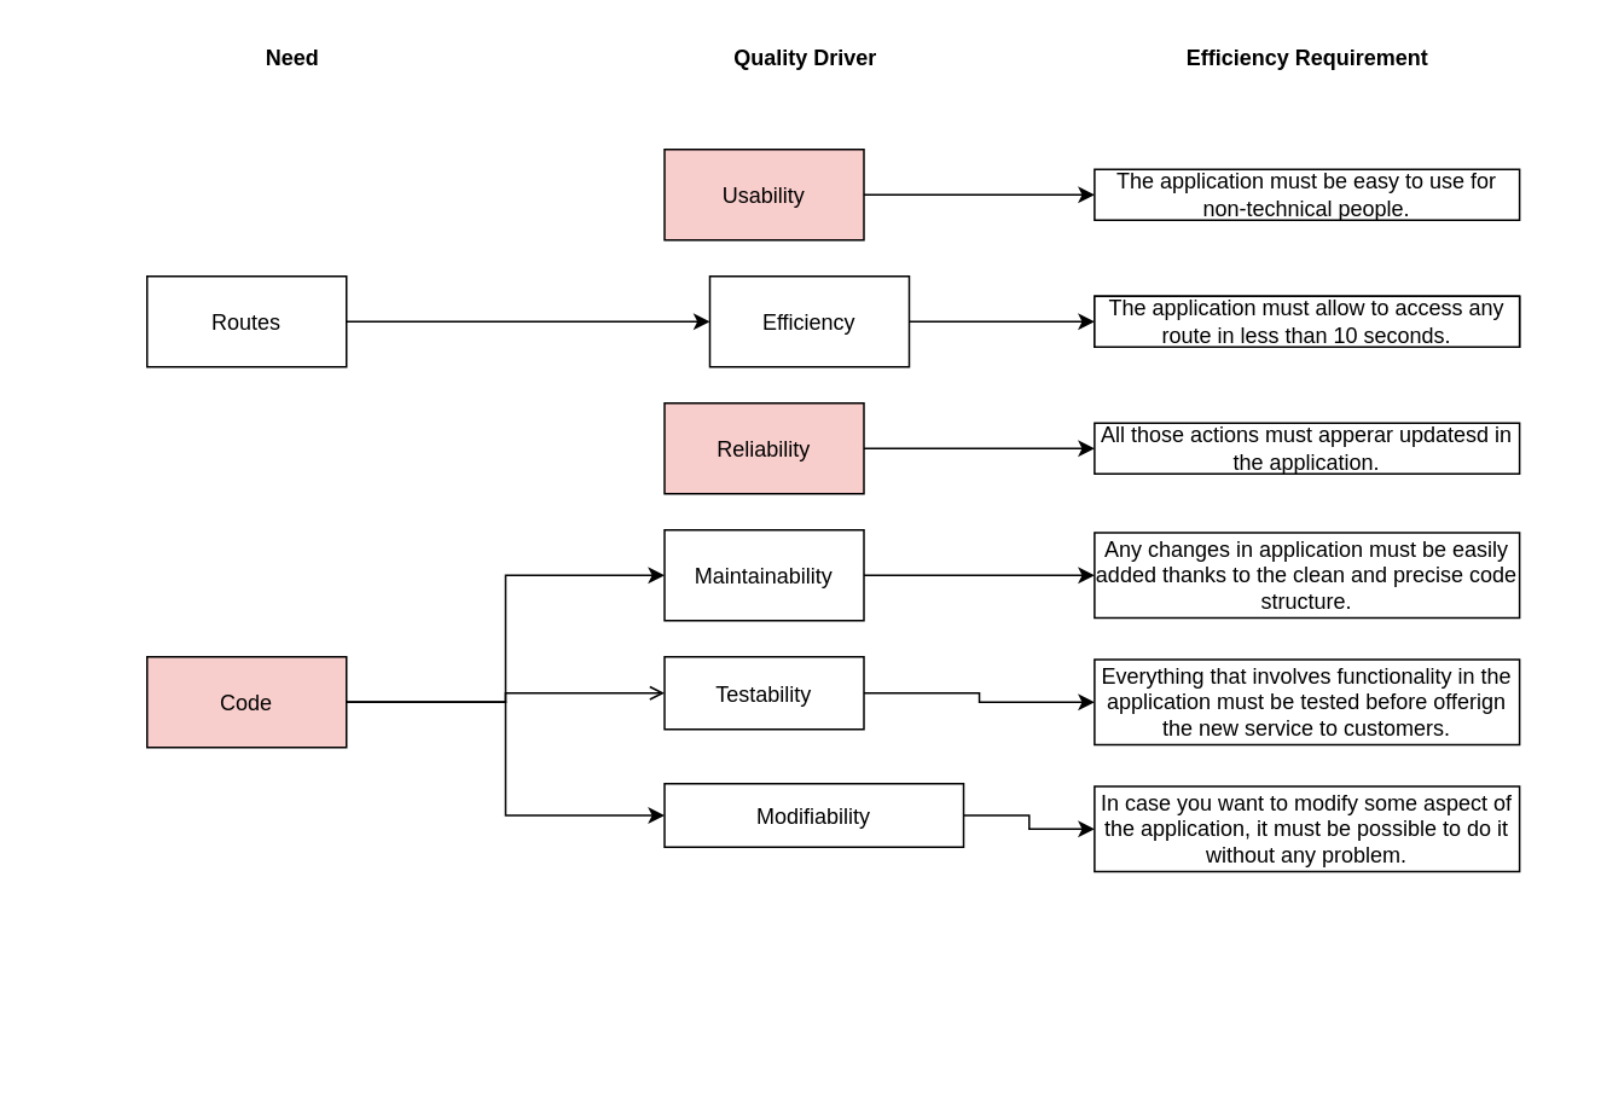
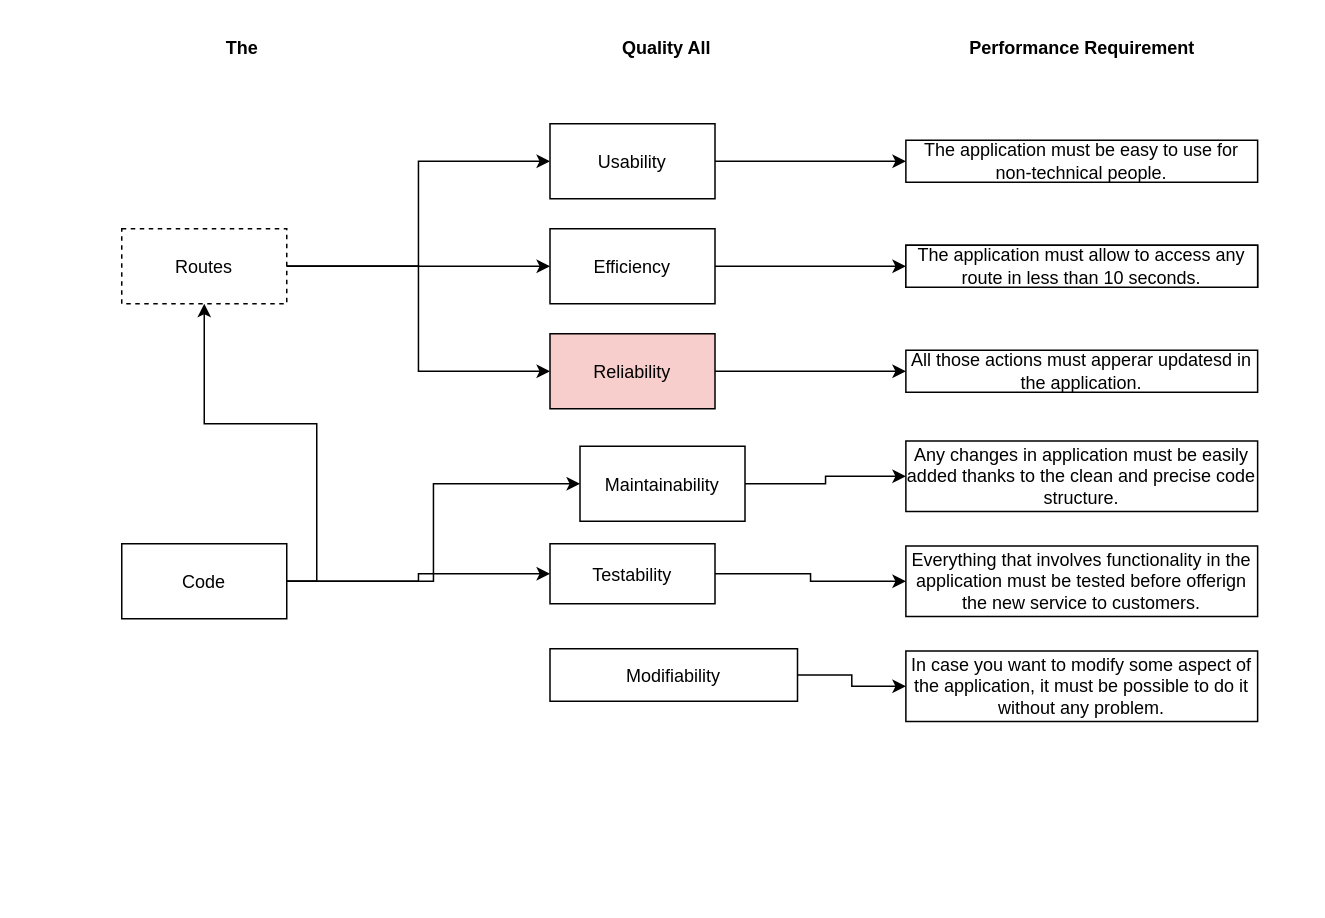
  <mxCell id="0" />
  <mxCell id="1" parent="0" />
- <mxCell id="2" value="Need" style="swimlane;whiteSpace=wrap;strokeColor=none;" parent="1" vertex="1"><mxGeometry x="20.5" y="20" width="280" height="570" as="geometry" /></mxCell>
- <mxCell id="3" value="Routes" style="" parent="2" vertex="1"><mxGeometry x="60" y="132" width="110" height="50" as="geometry" /></mxCell>
- <mxCell id="4" value="Code" style="fillColor=#f8cecc;" parent="2" vertex="1"><mxGeometry x="60" y="342" width="110" height="50" as="geometry" /></mxCell>
- <mxCell id="5" value="Quality Driver" style="swimlane;whiteSpace=wrap;strokeColor=none;" parent="1" vertex="1"><mxGeometry x="300.5" y="20" width="285.5" height="570" as="geometry" /></mxCell>
+ <mxCell id="2" value="The" style="swimlane;whiteSpace=wrap;strokeColor=none;" parent="1" vertex="1"><mxGeometry x="20.5" y="20" width="280" height="570" as="geometry" /></mxCell>
+ <mxCell id="3" value="Routes" style="dashed=1;" parent="2" vertex="1"><mxGeometry x="60" y="132" width="110" height="50" as="geometry" /></mxCell>
+ <mxCell id="4" value="Code" style="" parent="2" vertex="1"><mxGeometry x="60" y="342" width="110" height="50" as="geometry" /></mxCell>
+ <mxCell id="5" value="Quality All" style="swimlane;whiteSpace=wrap;strokeColor=none;" parent="1" vertex="1"><mxGeometry x="300.5" y="20" width="285.5" height="570" as="geometry" /></mxCell>
  <mxCell id="6" value="no" style="edgeStyle=elbowEdgeStyle;elbow=horizontal;align=left;verticalAlign=top;endArrow=open;endSize=8;strokeColor=#FF0000;endFill=1;rounded=0" parent="5" edge="1"><mxGeometry x="-1" relative="1" as="geometry"><mxPoint x="190.5" y="325" as="targetPoint" /></mxGeometry></mxCell>
  <mxCell id="7" value="Any changes in application must be easily added thanks to the clean and precise code structure." style="rounded=0;whiteSpace=wrap;html=1;" vertex="1" parent="5"><mxGeometry x="302.75" y="273.5" width="234.5" height="47" as="geometry" /></mxCell>
  <mxCell id="8" style="edgeStyle=orthogonalEdgeStyle;rounded=0;orthogonalLoop=1;jettySize=auto;html=1;exitX=1;exitY=0.5;exitDx=0;exitDy=0;" edge="1" parent="5" source="9" target="7"><mxGeometry relative="1" as="geometry" /></mxCell>
- <mxCell id="9" value="Maintainability" style="" vertex="1" parent="5"><mxGeometry x="65.5" y="272" width="110" height="50" as="geometry" /></mxCell>
+ <mxCell id="9" value="Maintainability" style="" vertex="1" parent="5"><mxGeometry x="85.5" y="277" width="110" height="50" as="geometry" /></mxCell>
  <mxCell id="10" style="edgeStyle=orthogonalEdgeStyle;rounded=0;orthogonalLoop=1;jettySize=auto;html=1;exitX=1;exitY=0.5;exitDx=0;exitDy=0;entryX=0;entryY=0.5;entryDx=0;entryDy=0;" edge="1" parent="5" source="11" target="15"><mxGeometry relative="1" as="geometry" /></mxCell>
  <mxCell id="11" value="Testability" style="" vertex="1" parent="5"><mxGeometry x="65.5" y="342" width="110" height="40" as="geometry" /></mxCell>
  <mxCell id="12" value="In case you want to modify some aspect of the application, it must be possible to do it without any problem." style="rounded=0;whiteSpace=wrap;html=1;" vertex="1" parent="5"><mxGeometry x="302.75" y="413.5" width="234.5" height="47" as="geometry" /></mxCell>
  <mxCell id="13" style="edgeStyle=orthogonalEdgeStyle;rounded=0;orthogonalLoop=1;jettySize=auto;html=1;exitX=1;exitY=0.5;exitDx=0;exitDy=0;entryX=0;entryY=0.5;entryDx=0;entryDy=0;" edge="1" parent="5" source="14" target="12"><mxGeometry relative="1" as="geometry" /></mxCell>
  <mxCell id="14" value="Modifiability" style="" vertex="1" parent="5"><mxGeometry x="65.5" y="412" width="165" height="35" as="geometry" /></mxCell>
  <mxCell id="15" value="Everything that involves functionality in the application must be tested before offerign the new service to customers." style="rounded=0;whiteSpace=wrap;html=1;" vertex="1" parent="5"><mxGeometry x="302.75" y="343.5" width="234.5" height="47" as="geometry" /></mxCell>
- <mxCell id="16" value="Efficiency Requirement" style="swimlane;whiteSpace=wrap;strokeColor=none;" parent="1" vertex="1"><mxGeometry x="580.5" y="20" width="280" height="570" as="geometry" /></mxCell>
+ <mxCell id="16" value="Performance Requirement" style="swimlane;whiteSpace=wrap;strokeColor=none;" parent="1" vertex="1"><mxGeometry x="580.5" y="20" width="280" height="570" as="geometry" /></mxCell>
  <mxCell id="17" value="" style="endArrow=open;strokeColor=#FF0000;endFill=1;rounded=0" parent="16" edge="1"><mxGeometry relative="1" as="geometry"><mxPoint x="145" y="455" as="sourcePoint" /></mxGeometry></mxCell>
  <mxCell id="18" value="The application must be easy to use for non-technical people." style="rounded=0;whiteSpace=wrap;html=1;" vertex="1" parent="16"><mxGeometry x="22.75" y="73" width="234.5" height="28" as="geometry" /></mxCell>
  <mxCell id="19" style="edgeStyle=orthogonalEdgeStyle;rounded=0;orthogonalLoop=1;jettySize=auto;html=1;exitX=1;exitY=0.5;exitDx=0;exitDy=0;entryX=0;entryY=0.5;entryDx=0;entryDy=0;" edge="1" parent="1" source="20" target="18"><mxGeometry relative="1" as="geometry" /></mxCell>
- <mxCell id="20" value="Usability" style="fillColor=#f8cecc;" parent="1" vertex="1"><mxGeometry x="366" y="82" width="110" height="50" as="geometry" /></mxCell>
+ <mxCell id="20" value="Usability" style="" parent="1" vertex="1"><mxGeometry x="366" y="82" width="110" height="50" as="geometry" /></mxCell>
+ <mxCell id="21" style="edgeStyle=orthogonalEdgeStyle;rounded=0;orthogonalLoop=1;jettySize=auto;html=1;exitX=1;exitY=0.5;exitDx=0;exitDy=0;entryX=0;entryY=0.5;entryDx=0;entryDy=0;" edge="1" parent="1" source="3" target="20"><mxGeometry relative="1" as="geometry" /></mxCell>
  <mxCell id="22" value="The application must allow to access any route in less than 10 seconds." style="rounded=0;whiteSpace=wrap;html=1;" vertex="1" parent="1"><mxGeometry x="603.25" y="163" width="234.5" height="28" as="geometry" /></mxCell>
  <mxCell id="23" style="edgeStyle=orthogonalEdgeStyle;rounded=0;orthogonalLoop=1;jettySize=auto;html=1;exitX=1;exitY=0.5;exitDx=0;exitDy=0;entryX=0;entryY=0.5;entryDx=0;entryDy=0;" edge="1" parent="1" source="24" target="22"><mxGeometry relative="1" as="geometry" /></mxCell>
- <mxCell id="24" value="Efficiency" style="" vertex="1" parent="1"><mxGeometry x="391" y="152" width="110" height="50" as="geometry" /></mxCell>
+ <mxCell id="24" value="Efficiency" style="" vertex="1" parent="1"><mxGeometry x="366" y="152" width="110" height="50" as="geometry" /></mxCell>
  <mxCell id="25" value="All those actions must apperar updatesd in the application." style="rounded=0;whiteSpace=wrap;html=1;" vertex="1" parent="1"><mxGeometry x="603.25" y="233" width="234.5" height="28" as="geometry" /></mxCell>
  <mxCell id="26" style="edgeStyle=orthogonalEdgeStyle;rounded=0;orthogonalLoop=1;jettySize=auto;html=1;exitX=1;exitY=0.5;exitDx=0;exitDy=0;entryX=0;entryY=0.5;entryDx=0;entryDy=0;" edge="1" parent="1" source="27" target="25"><mxGeometry relative="1" as="geometry" /></mxCell>
  <mxCell id="27" value="Reliability" style="fillColor=#f8cecc;" vertex="1" parent="1"><mxGeometry x="366" y="222" width="110" height="50" as="geometry" /></mxCell>
  <mxCell id="28" style="edgeStyle=orthogonalEdgeStyle;rounded=0;orthogonalLoop=1;jettySize=auto;html=1;exitX=1;exitY=0.5;exitDx=0;exitDy=0;entryX=0;entryY=0.5;entryDx=0;entryDy=0;" edge="1" parent="1" source="3" target="24"><mxGeometry relative="1" as="geometry" /></mxCell>
+ <mxCell id="29" style="edgeStyle=orthogonalEdgeStyle;rounded=0;orthogonalLoop=1;jettySize=auto;html=1;exitX=1;exitY=0.5;exitDx=0;exitDy=0;entryX=0;entryY=0.5;entryDx=0;entryDy=0;" edge="1" parent="1" source="3" target="27"><mxGeometry relative="1" as="geometry" /></mxCell>
  <mxCell id="30" value="The application must allow to access any route in less than 10 seconds." style="rounded=0;whiteSpace=wrap;html=1;" vertex="1" parent="1"><mxGeometry x="603.25" y="163" width="234.5" height="28" as="geometry" /></mxCell>
  <mxCell id="31" style="edgeStyle=orthogonalEdgeStyle;rounded=0;orthogonalLoop=1;jettySize=auto;html=1;exitX=1;exitY=0.5;exitDx=0;exitDy=0;entryX=0;entryY=0.5;entryDx=0;entryDy=0;" edge="1" parent="1" source="4" target="9"><mxGeometry relative="1" as="geometry" /></mxCell>
- <mxCell id="32" style="edgeStyle=orthogonalEdgeStyle;rounded=0;orthogonalLoop=1;jettySize=auto;html=1;exitX=1;exitY=0.5;exitDx=0;exitDy=0;endArrow=open;" edge="1" parent="1" source="4" target="11"><mxGeometry relative="1" as="geometry" /></mxCell>
- <mxCell id="33" style="edgeStyle=orthogonalEdgeStyle;rounded=0;orthogonalLoop=1;jettySize=auto;html=1;exitX=1;exitY=0.5;exitDx=0;exitDy=0;entryX=0;entryY=0.5;entryDx=0;entryDy=0;" edge="1" parent="1" source="4" target="14"><mxGeometry relative="1" as="geometry" /></mxCell>
+ <mxCell id="32" style="edgeStyle=orthogonalEdgeStyle;rounded=0;orthogonalLoop=1;jettySize=auto;html=1;exitX=1;exitY=0.5;exitDx=0;exitDy=0;" edge="1" parent="1" source="4" target="11"><mxGeometry relative="1" as="geometry" /></mxCell>
+ <mxCell id="33" style="edgeStyle=orthogonalEdgeStyle;rounded=0;orthogonalLoop=1;jettySize=auto;html=1;exitX=1;exitY=0.5;exitDx=0;exitDy=0;" edge="1" parent="1" source="4" target="3"><mxGeometry relative="1" as="geometry" /></mxCell>
